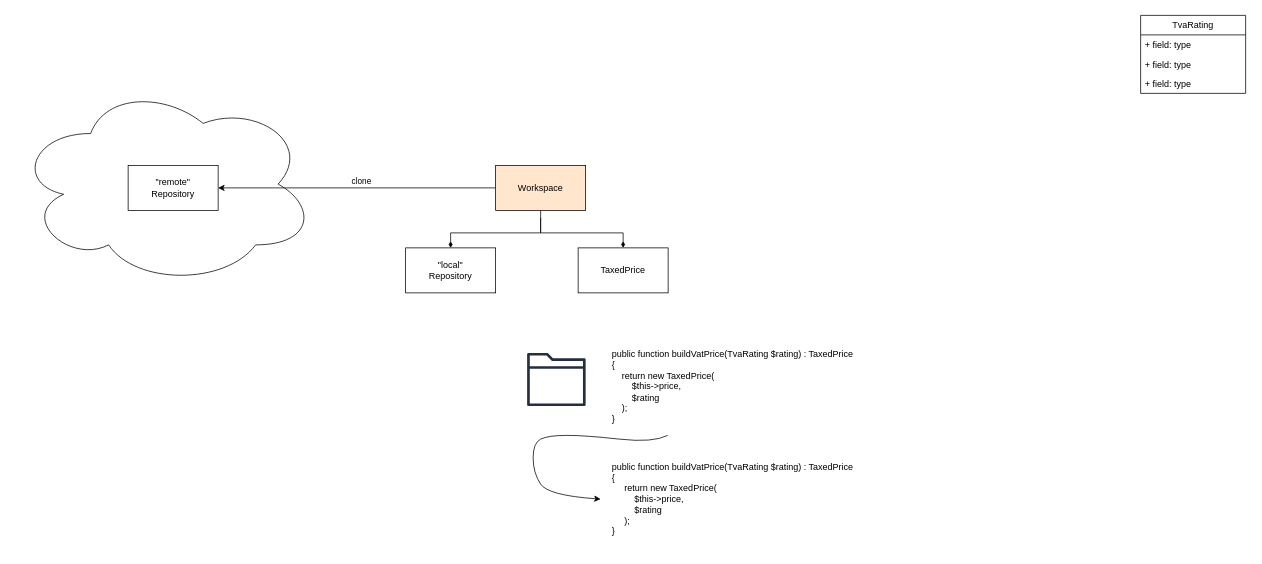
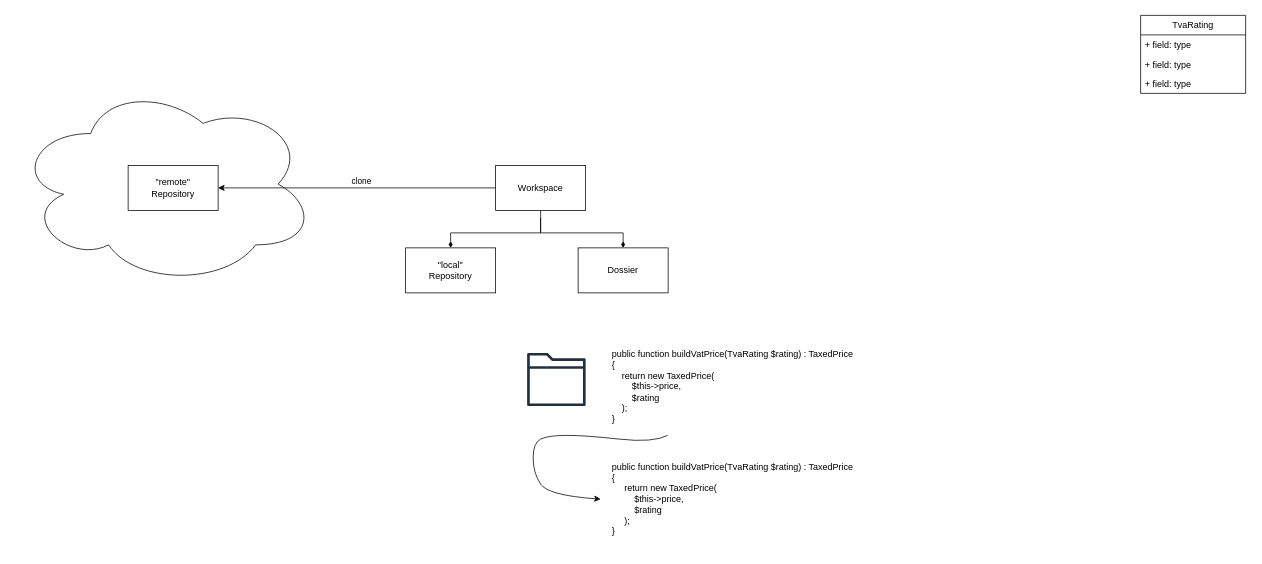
  <mxCell id="0" />
  <mxCell id="1" parent="0" />
  <mxCell id="2" value="" style="ellipse;shape=cloud;whiteSpace=wrap;html=1;" vertex="1" parent="1"><mxGeometry x="20" y="110" width="400" height="270" as="geometry" /></mxCell>
  <mxCell id="3" value="TvaRating" style="swimlane;fontStyle=0;childLayout=stackLayout;horizontal=1;startSize=26;fillColor=none;horizontalStack=0;resizeParent=1;resizeParentMax=0;resizeLast=0;collapsible=1;marginBottom=0;whiteSpace=wrap;html=1;" vertex="1" parent="1"><mxGeometry x="1520" y="20" width="140" height="104" as="geometry"><mxRectangle x="120" y="110" width="100" height="30" as="alternateBounds" /></mxGeometry></mxCell>
  <mxCell id="4" value="+ field: type" style="text;strokeColor=none;fillColor=none;align=left;verticalAlign=top;spacingLeft=4;spacingRight=4;overflow=hidden;rotatable=0;points=[[0,0.5],[1,0.5]];portConstraint=eastwest;whiteSpace=wrap;html=1;" vertex="1" parent="3"><mxGeometry y="26" width="140" height="26" as="geometry" /></mxCell>
  <mxCell id="5" value="+ field: type" style="text;strokeColor=none;fillColor=none;align=left;verticalAlign=top;spacingLeft=4;spacingRight=4;overflow=hidden;rotatable=0;points=[[0,0.5],[1,0.5]];portConstraint=eastwest;whiteSpace=wrap;html=1;" vertex="1" parent="3"><mxGeometry y="52" width="140" height="26" as="geometry" /></mxCell>
  <mxCell id="6" value="+ field: type" style="text;strokeColor=none;fillColor=none;align=left;verticalAlign=top;spacingLeft=4;spacingRight=4;overflow=hidden;rotatable=0;points=[[0,0.5],[1,0.5]];portConstraint=eastwest;whiteSpace=wrap;html=1;" vertex="1" parent="3"><mxGeometry y="78" width="140" height="26" as="geometry" /></mxCell>
  <mxCell id="7" value="&quot;remote&quot;&lt;br&gt;&lt;div&gt;Repository&lt;/div&gt;" style="rounded=0;whiteSpace=wrap;html=1;" vertex="1" parent="1"><mxGeometry x="170" y="220" width="120" height="60" as="geometry" /></mxCell>
  <mxCell id="8" style="edgeStyle=orthogonalEdgeStyle;rounded=0;orthogonalLoop=1;jettySize=auto;html=1;" edge="1" parent="1" source="12" target="7"><mxGeometry relative="1" as="geometry" /></mxCell>
  <mxCell id="9" value="clone" style="edgeLabel;html=1;align=center;verticalAlign=middle;resizable=0;points=[];" vertex="1" connectable="0" parent="8"><mxGeometry x="-0.114" y="-1" relative="1" as="geometry"><mxPoint x="-16" y="-9" as="offset" /></mxGeometry></mxCell>
  <mxCell id="10" style="edgeStyle=orthogonalEdgeStyle;rounded=0;orthogonalLoop=1;jettySize=auto;html=1;endArrow=diamondThin;endFill=1;" edge="1" parent="1" source="12" target="14"><mxGeometry relative="1" as="geometry"><Array as="points"><mxPoint x="720" y="310" /><mxPoint x="600" y="310" /></Array></mxGeometry></mxCell>
  <mxCell id="11" style="edgeStyle=orthogonalEdgeStyle;rounded=0;orthogonalLoop=1;jettySize=auto;html=1;endArrow=diamondThin;endFill=1;entryX=0.5;entryY=0;entryDx=0;entryDy=0;" edge="1" parent="1" target="13"><mxGeometry relative="1" as="geometry"><mxPoint x="720" y="290" as="sourcePoint" /><mxPoint x="830" y="340" as="targetPoint" /><Array as="points"><mxPoint x="720" y="310" /><mxPoint x="830" y="310" /></Array></mxGeometry></mxCell>
- <mxCell id="12" value="Workspace" style="rounded=0;whiteSpace=wrap;html=1;fillColor=#ffe6cc;" vertex="1" parent="1"><mxGeometry x="660" y="220" width="120" height="60" as="geometry" /></mxCell>
- <mxCell id="13" value="TaxedPrice" style="rounded=0;whiteSpace=wrap;html=1;" vertex="1" parent="1"><mxGeometry x="770" y="330" width="120" height="60" as="geometry" /></mxCell>
+ <mxCell id="12" value="Workspace" style="rounded=0;whiteSpace=wrap;html=1;" vertex="1" parent="1"><mxGeometry x="660" y="220" width="120" height="60" as="geometry" /></mxCell>
+ <mxCell id="13" value="Dossier" style="rounded=0;whiteSpace=wrap;html=1;" vertex="1" parent="1"><mxGeometry x="770" y="330" width="120" height="60" as="geometry" /></mxCell>
  <mxCell id="14" value="&quot;local&quot;&lt;br&gt;Repository" style="rounded=0;whiteSpace=wrap;html=1;" vertex="1" parent="1"><mxGeometry x="540" y="330" width="120" height="60" as="geometry" /></mxCell>
  <mxCell id="15" value="" style="sketch=0;outlineConnect=0;fontColor=#232F3E;gradientColor=none;fillColor=#232F3D;strokeColor=none;dashed=0;verticalLabelPosition=bottom;verticalAlign=top;align=center;html=1;fontSize=12;fontStyle=0;aspect=fixed;pointerEvents=1;shape=mxgraph.aws4.folder;" vertex="1" parent="1"><mxGeometry x="702" y="470" width="78" height="71" as="geometry" /></mxCell>
  <mxCell id="16" value="&lt;div&gt;&amp;nbsp; &amp;nbsp; public function buildVatPrice(TvaRating $rating) : TaxedPrice&lt;/div&gt;&lt;div&gt;&amp;nbsp; &amp;nbsp; {&lt;/div&gt;&lt;div&gt;&amp;nbsp; &amp;nbsp; &amp;nbsp; &amp;nbsp; return new TaxedPrice(&lt;/div&gt;&lt;div&gt;&amp;nbsp; &amp;nbsp; &amp;nbsp; &amp;nbsp; &amp;nbsp; &amp;nbsp; $this-&amp;gt;price,&lt;/div&gt;&lt;div&gt;&amp;nbsp; &amp;nbsp; &amp;nbsp; &amp;nbsp; &amp;nbsp; &amp;nbsp; $rating&lt;/div&gt;&lt;div&gt;&amp;nbsp; &amp;nbsp; &amp;nbsp; &amp;nbsp; );&lt;/div&gt;&lt;div&gt;&amp;nbsp; &amp;nbsp; }&lt;/div&gt;" style="text;html=1;align=left;verticalAlign=middle;whiteSpace=wrap;rounded=0;" vertex="1" parent="1"><mxGeometry x="800" y="450" width="430" height="130" as="geometry" /></mxCell>
  <mxCell id="17" value="&lt;div&gt;&amp;nbsp; &amp;nbsp; public function buildVatPrice(TvaRating $rating) : TaxedPrice&lt;/div&gt;&lt;div&gt;&amp;nbsp; &amp;nbsp; {&lt;/div&gt;&lt;div&gt;&amp;nbsp; &amp;nbsp; &amp;nbsp; &amp;nbsp; &amp;nbsp;return new TaxedPrice(&lt;/div&gt;&lt;div&gt;&amp;nbsp; &amp;nbsp; &amp;nbsp; &amp;nbsp; &amp;nbsp; &amp;nbsp; &amp;nbsp;$this-&amp;gt;price,&lt;/div&gt;&lt;div&gt;&amp;nbsp; &amp;nbsp; &amp;nbsp; &amp;nbsp; &amp;nbsp; &amp;nbsp; &amp;nbsp;$rating&lt;/div&gt;&lt;div&gt;&amp;nbsp; &amp;nbsp; &amp;nbsp; &amp;nbsp; &amp;nbsp;);&lt;/div&gt;&lt;div&gt;&amp;nbsp; &amp;nbsp; }&lt;/div&gt;" style="text;html=1;align=left;verticalAlign=middle;whiteSpace=wrap;rounded=0;" vertex="1" parent="1"><mxGeometry x="800" y="600" width="430" height="130" as="geometry" /></mxCell>
  <mxCell id="18" value="" style="curved=1;endArrow=classic;html=1;rounded=0;entryX=0;entryY=0.5;entryDx=0;entryDy=0;" edge="1" parent="1" source="16" target="17"><mxGeometry width="50" height="50" relative="1" as="geometry"><mxPoint x="790" y="620" as="sourcePoint" /><mxPoint x="840" y="570" as="targetPoint" /><Array as="points"><mxPoint x="870" y="590" /><mxPoint x="780" y="580" /><mxPoint x="730" y="580" /><mxPoint x="710" y="590" /><mxPoint x="710" y="630" /><mxPoint x="730" y="660" /></Array></mxGeometry></mxCell>
